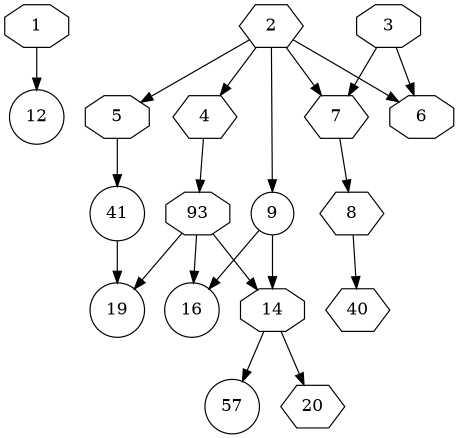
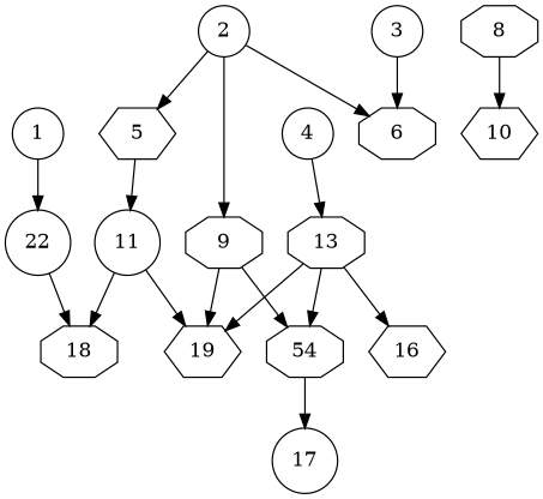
  digraph {
    node [alpha=42.10 shape=octagon]
-   1 [alpha=34.84]
-   12 [alpha=22.75 shape=circle]
-   2 [alpha=36.35 shape=hexagon]
-   4 [alpha=20.35 shape=hexagon]
-   5 [alpha=38.77]
+   1 [alpha=34.84 shape=circle]
+   12 [alpha=22.75 shape=circle label=22]
+   2 [alpha=36.35 shape=circle]
+   4 [alpha=20.35 shape=circle]
+   5 [alpha=38.77 shape=hexagon]
    6 [alpha=25.56]
-   7 [alpha=35.60 shape=hexagon]
-   9 [alpha=22.31 shape=circle]
-   13 [label=93]
-   11 [alpha=33.58 shape=circle label=41]
-   8 [alpha=27.16 shape=hexagon]
-   14 [alpha=20.62]
-   16 [alpha=39.73 shape=circle]
-   19 [alpha=36.94 shape=circle]
-   10 [alpha=40.03 shape=hexagon label=40]
-   17 [alpha=27.73 shape=circle label=57]
-   20 [alpha=39.08 shape=hexagon]
-   3 [alpha=28.81]
+   9 [alpha=22.31]
+   13
+   11 [alpha=33.58 shape=circle]
+   8 [alpha=27.16]
+   14 [alpha=20.62 label=54]
+   16 [alpha=39.73 shape=hexagon]
+   18
+   19 [alpha=36.94 shape=hexagon]
+   10 [alpha=40.03 shape=hexagon]
+   17 [alpha=27.73 shape=circle]
+   3 [alpha=28.81 shape=circle]
    1 -> 12
-   2 -> 4
+   12 -> 18
    2 -> 5
    2 -> 6
-   2 -> 7
    2 -> 9
    4 -> 13
    5 -> 11
-   7 -> 8
    9 -> 14
-   9 -> 16
+   9 -> 19
    13 -> 14
    13 -> 16
    13 -> 19
+   11 -> 18
    11 -> 19
    8 -> 10
    14 -> 17
-   14 -> 20
    3 -> 6
-   3 -> 7
  }
